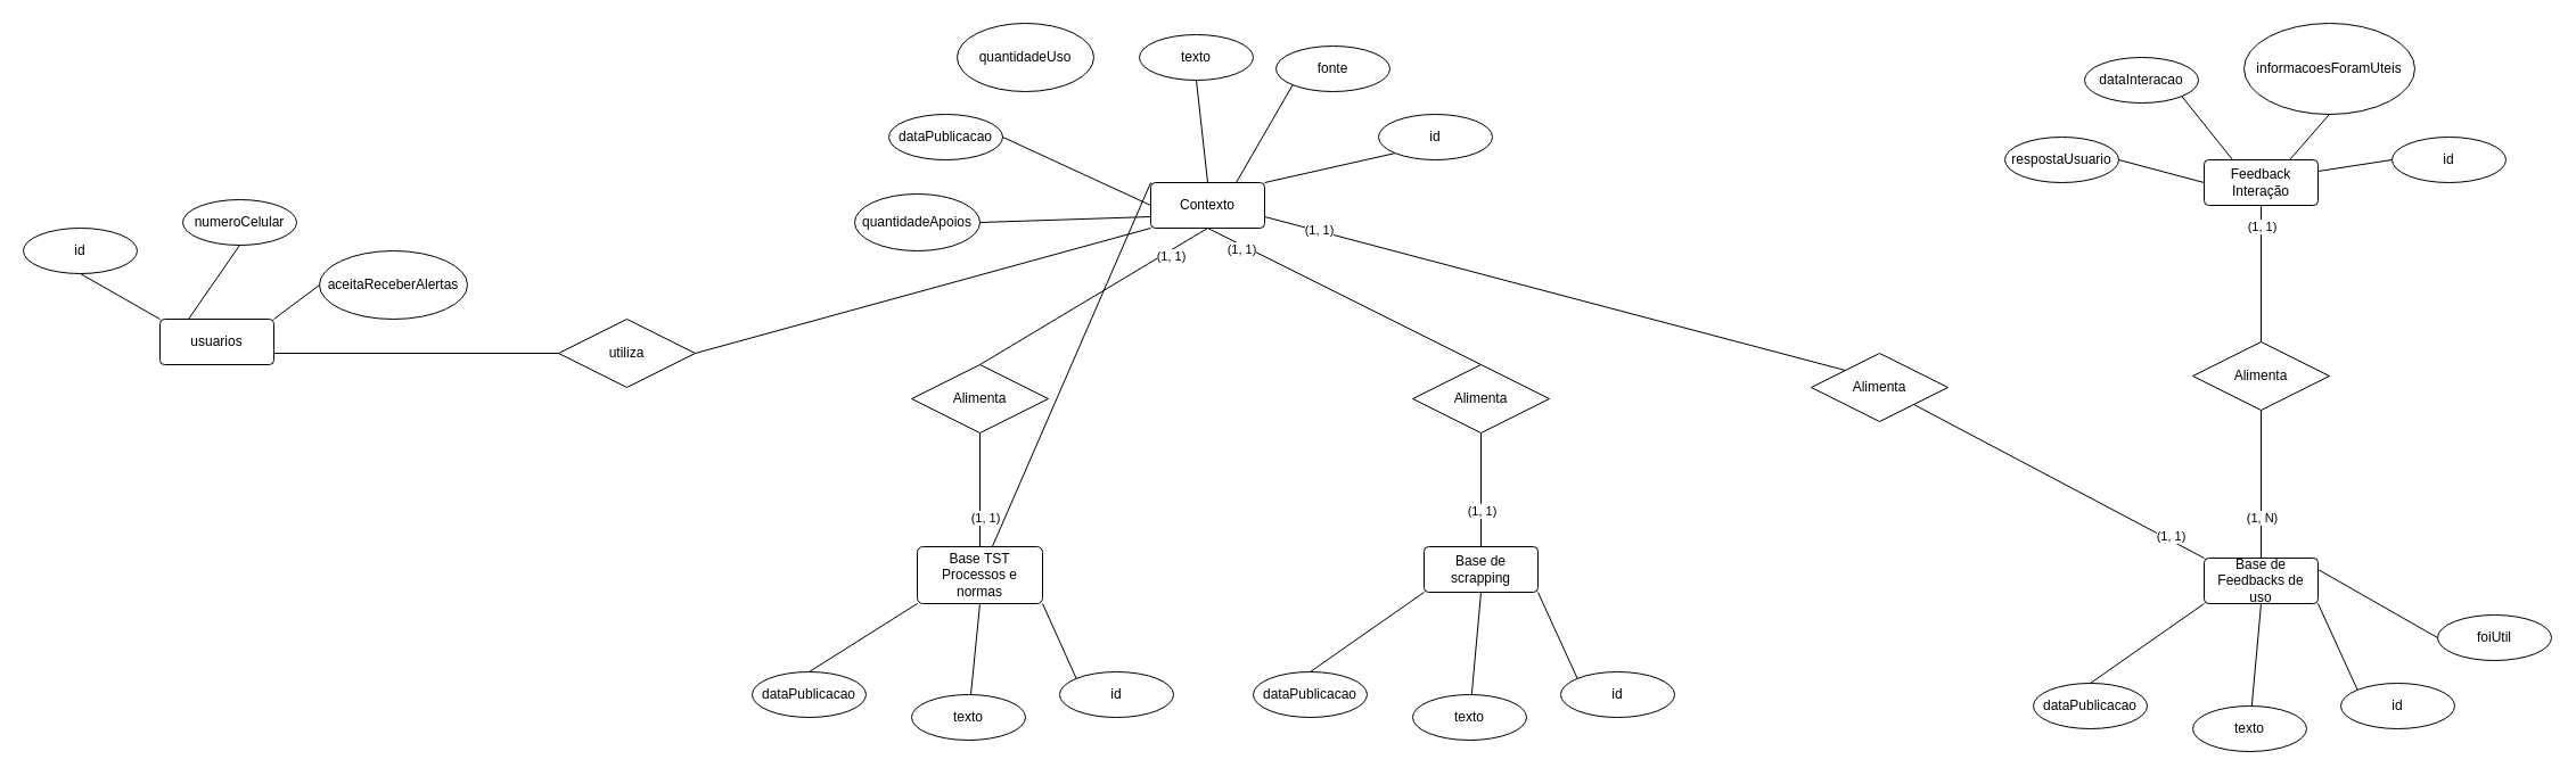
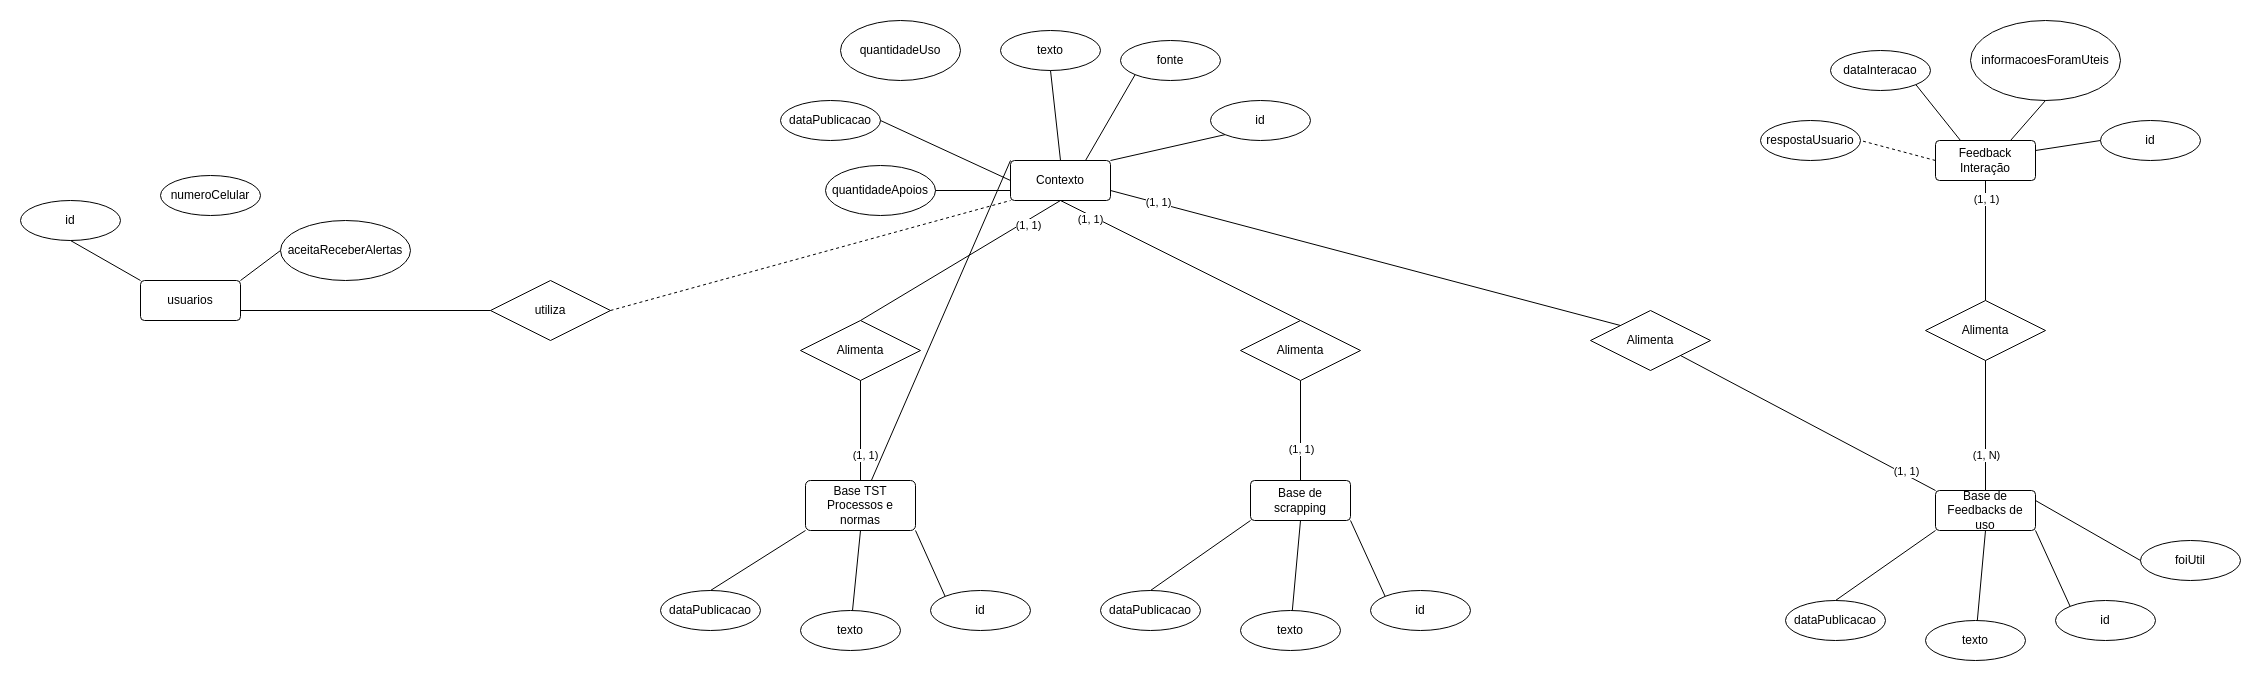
  <mxCell id="0" />
  <mxCell id="1" parent="0" />
  <mxCell id="2" value="texto" style="ellipse;whiteSpace=wrap;html=1;align=center;" parent="1" vertex="1"><mxGeometry x="1000" y="30" width="100" height="40" as="geometry" /></mxCell>
  <mxCell id="3" value="Contexto" style="rounded=1;arcSize=10;whiteSpace=wrap;html=1;align=center;" parent="1" vertex="1"><mxGeometry x="1010" y="160" width="100" height="40" as="geometry" /></mxCell>
  <mxCell id="4" value="" style="endArrow=none;html=1;rounded=0;entryX=0.5;entryY=1;entryDx=0;entryDy=0;exitX=0.5;exitY=0;exitDx=0;exitDy=0;" parent="1" source="3" target="2" edge="1"><mxGeometry width="50" height="50" relative="1" as="geometry"><mxPoint x="1360" y="240" as="sourcePoint" /><mxPoint x="1410" y="190" as="targetPoint" /></mxGeometry></mxCell>
  <mxCell id="5" value="fonte" style="ellipse;whiteSpace=wrap;html=1;align=center;" parent="1" vertex="1"><mxGeometry x="1120" y="40" width="100" height="40" as="geometry" /></mxCell>
  <mxCell id="6" value="" style="endArrow=none;html=1;rounded=0;entryX=0;entryY=1;entryDx=0;entryDy=0;exitX=0.75;exitY=0;exitDx=0;exitDy=0;" parent="1" source="3" target="5" edge="1"><mxGeometry width="50" height="50" relative="1" as="geometry"><mxPoint x="1255" y="206" as="sourcePoint" /><mxPoint x="1190" y="120" as="targetPoint" /></mxGeometry></mxCell>
  <mxCell id="7" value="id" style="ellipse;whiteSpace=wrap;html=1;align=center;" parent="1" vertex="1"><mxGeometry x="1210" y="100" width="100" height="40" as="geometry" /></mxCell>
  <mxCell id="8" value="" style="endArrow=none;html=1;rounded=0;entryX=0;entryY=1;entryDx=0;entryDy=0;exitX=1;exitY=0;exitDx=0;exitDy=0;" parent="1" source="3" target="7" edge="1"><mxGeometry width="50" height="50" relative="1" as="geometry"><mxPoint x="1220" y="270" as="sourcePoint" /><mxPoint x="1270" y="220" as="targetPoint" /></mxGeometry></mxCell>
  <mxCell id="9" value="quantidadeUso" style="ellipse;whiteSpace=wrap;html=1;align=center;" parent="1" vertex="1"><mxGeometry y="20" width="120" height="60" as="geometry" x="840" /></mxCell>
  <mxCell id="10" value="" style="endArrow=none;html=1;rounded=0;exitX=0;exitY=0;exitDx=0;exitDy=0;" parent="1" source="3" target="13" edge="1"><mxGeometry width="50" height="50" relative="1" as="geometry"><mxPoint x="1070" y="170" as="sourcePoint" /><mxPoint x="1050" y="80" as="targetPoint" /></mxGeometry></mxCell>
  <mxCell id="11" value="dataPublicacao" style="ellipse;whiteSpace=wrap;html=1;align=center;" parent="1" vertex="1"><mxGeometry x="780" y="100" width="100" height="40" as="geometry" /></mxCell>
  <mxCell id="12" value="" style="endArrow=none;html=1;rounded=0;entryX=1;entryY=0.5;entryDx=0;entryDy=0;exitX=0;exitY=0.5;exitDx=0;exitDy=0;" parent="1" source="3" target="11" edge="1"><mxGeometry width="50" height="50" relative="1" as="geometry"><mxPoint x="1020" y="170" as="sourcePoint" /><mxPoint x="920" y="90" as="targetPoint" /></mxGeometry></mxCell>
  <mxCell id="13" value="Base TST Processos e normas" style="rounded=1;arcSize=10;whiteSpace=wrap;html=1;align=center;" parent="1" vertex="1"><mxGeometry x="805" y="480" width="110" height="50" as="geometry" /></mxCell>
  <mxCell id="14" value="id" style="ellipse;whiteSpace=wrap;html=1;align=center;" parent="1" vertex="1"><mxGeometry x="930" y="590" width="100" height="40" as="geometry" /></mxCell>
  <mxCell id="15" value="" style="endArrow=none;html=1;rounded=0;entryX=0;entryY=0;entryDx=0;entryDy=0;exitX=1;exitY=1;exitDx=0;exitDy=0;" parent="1" source="13" target="14" edge="1"><mxGeometry width="50" height="50" relative="1" as="geometry"><mxPoint x="970" y="496" as="sourcePoint" /><mxPoint x="1085" y="470" as="targetPoint" /></mxGeometry></mxCell>
  <mxCell id="16" value="texto" style="ellipse;whiteSpace=wrap;html=1;align=center;" parent="1" vertex="1"><mxGeometry x="800" y="610" width="100" height="40" as="geometry" /></mxCell>
  <mxCell id="17" value="" style="endArrow=none;html=1;rounded=0;exitX=0.5;exitY=1;exitDx=0;exitDy=0;" parent="1" source="13" target="16" edge="1"><mxGeometry width="50" height="50" relative="1" as="geometry"><mxPoint x="920" y="530" as="sourcePoint" /><mxPoint x="955" y="606" as="targetPoint" /></mxGeometry></mxCell>
  <mxCell id="18" value="dataPublicacao" style="ellipse;whiteSpace=wrap;html=1;align=center;" parent="1" vertex="1"><mxGeometry x="660" y="590" width="100" height="40" as="geometry" /></mxCell>
  <mxCell id="19" value="" style="endArrow=none;html=1;rounded=0;exitX=0;exitY=1;exitDx=0;exitDy=0;entryX=0.5;entryY=0;entryDx=0;entryDy=0;" parent="1" source="13" target="18" edge="1"><mxGeometry width="50" height="50" relative="1" as="geometry"><mxPoint x="870" y="530" as="sourcePoint" /><mxPoint x="862" y="620" as="targetPoint" /></mxGeometry></mxCell>
  <mxCell id="20" value="Alimenta" style="shape=rhombus;perimeter=rhombusPerimeter;whiteSpace=wrap;html=1;align=center;" parent="1" vertex="1"><mxGeometry x="800" y="320" width="120" height="60" as="geometry" /></mxCell>
  <mxCell id="21" value="" style="endArrow=none;html=1;rounded=0;exitX=0.5;exitY=1;exitDx=0;exitDy=0;entryX=0.5;entryY=0;entryDx=0;entryDy=0;" parent="1" source="20" target="13" edge="1"><mxGeometry width="50" height="50" relative="1" as="geometry"><mxPoint x="950" y="530" as="sourcePoint" /><mxPoint x="942" y="470" as="targetPoint" /></mxGeometry></mxCell>
  <mxCell id="22" value="(1, 1)" style="edgeLabel;html=1;align=center;verticalAlign=middle;resizable=0;points=[];" parent="21" vertex="1" connectable="0"><mxGeometry x="0.487" y="4" relative="1" as="geometry"><mxPoint as="offset" /></mxGeometry></mxCell>
  <mxCell id="23" value="" style="endArrow=none;html=1;rounded=0;exitX=0.5;exitY=1;exitDx=0;exitDy=0;entryX=0.5;entryY=0;entryDx=0;entryDy=0;" parent="1" source="3" target="20" edge="1"><mxGeometry width="50" height="50" relative="1" as="geometry"><mxPoint x="1190" y="260" as="sourcePoint" /><mxPoint x="1190" y="360" as="targetPoint" /></mxGeometry></mxCell>
  <mxCell id="24" value="(1, 1)" style="edgeLabel;html=1;align=center;verticalAlign=middle;resizable=0;points=[];" parent="23" vertex="1" connectable="0"><mxGeometry x="-0.653" y="3" relative="1" as="geometry"><mxPoint y="1" as="offset" /></mxGeometry></mxCell>
  <mxCell id="25" value="Base de scrapping" style="rounded=1;arcSize=10;whiteSpace=wrap;html=1;align=center;" parent="1" vertex="1"><mxGeometry x="1250" y="480" width="100" height="40" as="geometry" /></mxCell>
  <mxCell id="26" value="id" style="ellipse;whiteSpace=wrap;html=1;align=center;" parent="1" vertex="1"><mxGeometry x="1370" y="590" width="100" height="40" as="geometry" /></mxCell>
  <mxCell id="27" value="" style="endArrow=none;html=1;rounded=0;entryX=0;entryY=0;entryDx=0;entryDy=0;exitX=1;exitY=1;exitDx=0;exitDy=0;" parent="1" source="25" target="26" edge="1"><mxGeometry width="50" height="50" relative="1" as="geometry"><mxPoint x="1410" y="496" as="sourcePoint" /><mxPoint x="1525" y="470" as="targetPoint" /></mxGeometry></mxCell>
  <mxCell id="28" value="texto" style="ellipse;whiteSpace=wrap;html=1;align=center;" parent="1" vertex="1"><mxGeometry x="1240" y="610" width="100" height="40" as="geometry" /></mxCell>
  <mxCell id="29" value="" style="endArrow=none;html=1;rounded=0;exitX=0.5;exitY=1;exitDx=0;exitDy=0;" parent="1" source="25" target="28" edge="1"><mxGeometry width="50" height="50" relative="1" as="geometry"><mxPoint x="1360" y="530" as="sourcePoint" /><mxPoint x="1395" y="606" as="targetPoint" /></mxGeometry></mxCell>
  <mxCell id="30" value="dataPublicacao" style="ellipse;whiteSpace=wrap;html=1;align=center;" parent="1" vertex="1"><mxGeometry x="1100" y="590" width="100" height="40" as="geometry" /></mxCell>
  <mxCell id="31" value="" style="endArrow=none;html=1;rounded=0;exitX=0;exitY=1;exitDx=0;exitDy=0;entryX=0.5;entryY=0;entryDx=0;entryDy=0;" parent="1" source="25" target="30" edge="1"><mxGeometry width="50" height="50" relative="1" as="geometry"><mxPoint x="1310" y="530" as="sourcePoint" /><mxPoint x="1302" y="620" as="targetPoint" /></mxGeometry></mxCell>
  <mxCell id="32" value="" style="endArrow=none;html=1;rounded=0;exitX=0.5;exitY=0;exitDx=0;exitDy=0;entryX=0.5;entryY=1;entryDx=0;entryDy=0;" parent="1" source="25" target="36" edge="1"><mxGeometry width="50" height="50" relative="1" as="geometry"><mxPoint x="950" y="390" as="sourcePoint" /><mxPoint x="870" y="490" as="targetPoint" /></mxGeometry></mxCell>
  <mxCell id="33" value="(1, 1)" style="edgeLabel;html=1;align=center;verticalAlign=middle;resizable=0;points=[];" parent="32" vertex="1" connectable="0"><mxGeometry x="-0.369" relative="1" as="geometry"><mxPoint as="offset" /></mxGeometry></mxCell>
- <mxCell id="34" value="quantidadeApoios" style="ellipse;whiteSpace=wrap;html=1;align=center;" parent="1" vertex="1"><mxGeometry x="750" y="170" width="110" height="50" as="geometry" /></mxCell>
+ <mxCell id="34" value="quantidadeApoios" style="ellipse;whiteSpace=wrap;html=1;align=center;" parent="1" vertex="1"><mxGeometry x="825" y="165" width="110" height="50" as="geometry" /></mxCell>
  <mxCell id="35" value="" style="endArrow=none;html=1;rounded=0;entryX=0;entryY=0.75;entryDx=0;entryDy=0;exitX=1;exitY=0.5;exitDx=0;exitDy=0;" parent="1" source="34" target="3" edge="1"><mxGeometry width="50" height="50" relative="1" as="geometry"><mxPoint x="800" y="330" as="sourcePoint" /><mxPoint x="850" y="280" as="targetPoint" /></mxGeometry></mxCell>
  <mxCell id="36" value="Alimenta" style="shape=rhombus;perimeter=rhombusPerimeter;whiteSpace=wrap;html=1;align=center;" parent="1" vertex="1"><mxGeometry x="1240" y="320" width="120" height="60" as="geometry" /></mxCell>
  <mxCell id="37" value="" style="endArrow=none;html=1;rounded=0;exitX=0.5;exitY=0;exitDx=0;exitDy=0;entryX=0.5;entryY=1;entryDx=0;entryDy=0;" parent="1" source="36" target="3" edge="1"><mxGeometry width="50" height="50" relative="1" as="geometry"><mxPoint x="1070" y="210" as="sourcePoint" /><mxPoint x="870" y="330" as="targetPoint" /></mxGeometry></mxCell>
  <mxCell id="38" value="(1, 1)" style="edgeLabel;html=1;align=center;verticalAlign=middle;resizable=0;points=[];" parent="37" vertex="1" connectable="0"><mxGeometry x="0.744" y="3" relative="1" as="geometry"><mxPoint as="offset" /></mxGeometry></mxCell>
  <mxCell id="39" value="Feedback Interação" style="rounded=1;arcSize=10;whiteSpace=wrap;html=1;align=center;" parent="1" vertex="1"><mxGeometry x="1935" y="140" width="100" height="40" as="geometry" /></mxCell>
  <mxCell id="40" value="id" style="ellipse;whiteSpace=wrap;html=1;align=center;" parent="1" vertex="1"><mxGeometry x="2100" y="120" width="100" height="40" as="geometry" /></mxCell>
  <mxCell id="41" value="informacoesForamUteis" style="ellipse;whiteSpace=wrap;html=1;align=center;" parent="1" vertex="1"><mxGeometry x="1970" y="20" width="150" height="80" as="geometry" /></mxCell>
  <mxCell id="42" value="dataInteracao" style="ellipse;whiteSpace=wrap;html=1;align=center;" parent="1" vertex="1"><mxGeometry x="1830" y="50" width="100" height="40" as="geometry" /></mxCell>
  <mxCell id="43" value="respostaUsuario" style="ellipse;whiteSpace=wrap;html=1;align=center;" parent="1" vertex="1"><mxGeometry x="1760" y="120" width="100" height="40" as="geometry" /></mxCell>
  <mxCell id="44" value="Base de Feedbacks de uso" style="rounded=1;arcSize=10;whiteSpace=wrap;html=1;align=center;" parent="1" vertex="1"><mxGeometry x="1935" y="490" width="100" height="40" as="geometry" /></mxCell>
  <mxCell id="45" value="id" style="ellipse;whiteSpace=wrap;html=1;align=center;" parent="1" vertex="1"><mxGeometry x="2055" y="600" width="100" height="40" as="geometry" /></mxCell>
  <mxCell id="46" value="" style="endArrow=none;html=1;rounded=0;entryX=0;entryY=0;entryDx=0;entryDy=0;exitX=1;exitY=1;exitDx=0;exitDy=0;" parent="1" source="44" target="45" edge="1"><mxGeometry width="50" height="50" relative="1" as="geometry"><mxPoint x="2095" y="506" as="sourcePoint" /><mxPoint x="2210" y="480" as="targetPoint" /></mxGeometry></mxCell>
  <mxCell id="47" value="texto" style="ellipse;whiteSpace=wrap;html=1;align=center;" parent="1" vertex="1"><mxGeometry x="1925" y="620" width="100" height="40" as="geometry" /></mxCell>
  <mxCell id="48" value="" style="endArrow=none;html=1;rounded=0;exitX=0.5;exitY=1;exitDx=0;exitDy=0;" parent="1" source="44" target="47" edge="1"><mxGeometry width="50" height="50" relative="1" as="geometry"><mxPoint x="2045" y="540" as="sourcePoint" /><mxPoint x="2080" y="616" as="targetPoint" /></mxGeometry></mxCell>
  <mxCell id="49" value="dataPublicacao" style="ellipse;whiteSpace=wrap;html=1;align=center;" parent="1" vertex="1"><mxGeometry x="1785" y="600" width="100" height="40" as="geometry" /></mxCell>
  <mxCell id="50" value="" style="endArrow=none;html=1;rounded=0;exitX=0;exitY=1;exitDx=0;exitDy=0;entryX=0.5;entryY=0;entryDx=0;entryDy=0;" parent="1" source="44" target="49" edge="1"><mxGeometry width="50" height="50" relative="1" as="geometry"><mxPoint x="1995" y="540" as="sourcePoint" /><mxPoint x="1987" y="630" as="targetPoint" /></mxGeometry></mxCell>
  <mxCell id="51" value="Alimenta" style="shape=rhombus;perimeter=rhombusPerimeter;whiteSpace=wrap;html=1;align=center;" parent="1" vertex="1"><mxGeometry x="1925" y="300" width="120" height="60" as="geometry" /></mxCell>
  <mxCell id="52" value="" style="endArrow=none;html=1;rounded=0;exitX=0.5;exitY=0;exitDx=0;exitDy=0;entryX=0.5;entryY=1;entryDx=0;entryDy=0;" parent="1" source="51" target="39" edge="1"><mxGeometry width="50" height="50" relative="1" as="geometry"><mxPoint x="1820" y="400" as="sourcePoint" /><mxPoint x="1820" y="300" as="targetPoint" /></mxGeometry></mxCell>
  <mxCell id="53" value="(1, 1)" style="edgeLabel;html=1;align=center;verticalAlign=middle;resizable=0;points=[];" parent="52" vertex="1" connectable="0"><mxGeometry x="0.702" relative="1" as="geometry"><mxPoint as="offset" /></mxGeometry></mxCell>
  <mxCell id="54" value="" style="endArrow=none;html=1;rounded=0;exitX=0.5;exitY=0;exitDx=0;exitDy=0;entryX=0.5;entryY=1;entryDx=0;entryDy=0;" parent="1" source="44" target="51" edge="1"><mxGeometry width="50" height="50" relative="1" as="geometry"><mxPoint x="2070" y="520" as="sourcePoint" /><mxPoint x="2070" y="400" as="targetPoint" /></mxGeometry></mxCell>
  <mxCell id="55" value="(1, N)" style="edgeLabel;html=1;align=center;verticalAlign=middle;resizable=0;points=[];" parent="54" vertex="1" connectable="0"><mxGeometry x="-0.452" relative="1" as="geometry"><mxPoint as="offset" /></mxGeometry></mxCell>
- <mxCell id="56" value="" style="endArrow=none;html=1;rounded=0;exitX=0;exitY=0.5;exitDx=0;exitDy=0;entryX=1;entryY=0.5;entryDx=0;entryDy=0;" parent="1" source="39" target="43" edge="1"><mxGeometry width="50" height="50" relative="1" as="geometry"><mxPoint x="1995" y="310" as="sourcePoint" /><mxPoint x="1995" y="190" as="targetPoint" /></mxGeometry></mxCell>
+ <mxCell id="56" value="" style="endArrow=none;html=1;rounded=0;exitX=0;exitY=0.5;exitDx=0;exitDy=0;entryX=1;entryY=0.5;entryDx=0;entryDy=0;dashed=1;" parent="1" source="39" target="43" edge="1"><mxGeometry width="50" height="50" relative="1" as="geometry"><mxPoint x="1995" y="310" as="sourcePoint" /><mxPoint x="1995" y="190" as="targetPoint" /></mxGeometry></mxCell>
  <mxCell id="57" value="" style="endArrow=none;html=1;rounded=0;exitX=0.25;exitY=0;exitDx=0;exitDy=0;entryX=1;entryY=1;entryDx=0;entryDy=0;" parent="1" source="39" target="42" edge="1"><mxGeometry width="50" height="50" relative="1" as="geometry"><mxPoint x="1945" y="170" as="sourcePoint" /><mxPoint x="1870" y="150" as="targetPoint" /></mxGeometry></mxCell>
  <mxCell id="58" value="" style="endArrow=none;html=1;rounded=0;exitX=0.75;exitY=0;exitDx=0;exitDy=0;entryX=0.5;entryY=1;entryDx=0;entryDy=0;" parent="1" source="39" target="41" edge="1"><mxGeometry width="50" height="50" relative="1" as="geometry"><mxPoint x="1970" y="150" as="sourcePoint" /><mxPoint x="1925" y="94" as="targetPoint" /></mxGeometry></mxCell>
  <mxCell id="59" value="" style="endArrow=none;html=1;rounded=0;entryX=0;entryY=0.5;entryDx=0;entryDy=0;exitX=1;exitY=0.25;exitDx=0;exitDy=0;" parent="1" source="39" target="40" edge="1"><mxGeometry width="50" height="50" relative="1" as="geometry"><mxPoint x="2070" y="150" as="sourcePoint" /><mxPoint x="2055" y="110" as="targetPoint" /></mxGeometry></mxCell>
  <mxCell id="60" value="foiUtil" style="ellipse;whiteSpace=wrap;html=1;align=center;" parent="1" vertex="1"><mxGeometry x="2140" y="540" width="100" height="40" as="geometry" /></mxCell>
  <mxCell id="61" value="" style="endArrow=none;html=1;rounded=0;entryX=0;entryY=0.5;entryDx=0;entryDy=0;exitX=1;exitY=0.25;exitDx=0;exitDy=0;" parent="1" source="44" target="60" edge="1"><mxGeometry width="50" height="50" relative="1" as="geometry"><mxPoint x="2045" y="540" as="sourcePoint" /><mxPoint x="2080" y="616" as="targetPoint" /></mxGeometry></mxCell>
  <mxCell id="62" value="Alimenta" style="shape=rhombus;perimeter=rhombusPerimeter;whiteSpace=wrap;html=1;align=center;" parent="1" vertex="1"><mxGeometry x="1590" y="310" width="120" height="60" as="geometry" /></mxCell>
  <mxCell id="63" value="" style="endArrow=none;html=1;rounded=0;exitX=0;exitY=0;exitDx=0;exitDy=0;entryX=1;entryY=1;entryDx=0;entryDy=0;" parent="1" source="44" target="62" edge="1"><mxGeometry width="50" height="50" relative="1" as="geometry"><mxPoint x="1995" y="500" as="sourcePoint" /><mxPoint x="1995" y="370" as="targetPoint" /></mxGeometry></mxCell>
  <mxCell id="64" value="(1, 1)" style="edgeLabel;html=1;align=center;verticalAlign=middle;resizable=0;points=[];" parent="63" vertex="1" connectable="0"><mxGeometry x="-0.76" y="-3" relative="1" as="geometry"><mxPoint as="offset" /></mxGeometry></mxCell>
  <mxCell id="65" value="" style="endArrow=none;html=1;rounded=0;exitX=0;exitY=0;exitDx=0;exitDy=0;entryX=1;entryY=0.75;entryDx=0;entryDy=0;" parent="1" source="62" target="3" edge="1"><mxGeometry width="50" height="50" relative="1" as="geometry"><mxPoint x="1945" y="500" as="sourcePoint" /><mxPoint x="1690" y="365" as="targetPoint" /></mxGeometry></mxCell>
  <mxCell id="66" value="(1, 1)" style="edgeLabel;html=1;align=center;verticalAlign=middle;resizable=0;points=[];" parent="65" vertex="1" connectable="0"><mxGeometry x="0.814" y="-1" relative="1" as="geometry"><mxPoint as="offset" /></mxGeometry></mxCell>
  <mxCell id="67" value="usuarios" style="rounded=1;arcSize=10;whiteSpace=wrap;html=1;align=center;" vertex="1" parent="1"><mxGeometry x="140" y="280" width="100" height="40" as="geometry" /></mxCell>
  <mxCell id="68" value="id" style="ellipse;whiteSpace=wrap;html=1;align=center;" vertex="1" parent="1"><mxGeometry x="20" y="200" width="100" height="40" as="geometry" /></mxCell>
  <mxCell id="69" value="numeroCelular" style="ellipse;whiteSpace=wrap;html=1;align=center;" vertex="1" parent="1"><mxGeometry x="160" y="175" width="100" height="40" as="geometry" /></mxCell>
  <mxCell id="70" value="aceitaReceberAlertas" style="ellipse;whiteSpace=wrap;html=1;align=center;" vertex="1" parent="1"><mxGeometry x="280" y="220" width="130" height="60" as="geometry" /></mxCell>
  <mxCell id="71" value="" style="endArrow=none;html=1;rounded=0;entryX=0.5;entryY=1;entryDx=0;entryDy=0;exitX=0;exitY=0;exitDx=0;exitDy=0;" edge="1" parent="1" source="67" target="68"><mxGeometry width="50" height="50" relative="1" as="geometry"><mxPoint x="430" y="380" as="sourcePoint" /><mxPoint x="480" y="330" as="targetPoint" /></mxGeometry></mxCell>
- <mxCell id="72" value="" style="endArrow=none;html=1;rounded=0;entryX=0.5;entryY=1;entryDx=0;entryDy=0;exitX=0.25;exitY=0;exitDx=0;exitDy=0;" edge="1" parent="1" source="67" target="69"><mxGeometry width="50" height="50" relative="1" as="geometry"><mxPoint x="150" y="290" as="sourcePoint" /><mxPoint x="80" y="250" as="targetPoint" /></mxGeometry></mxCell>
  <mxCell id="73" value="" style="endArrow=none;html=1;rounded=0;entryX=0;entryY=0.5;entryDx=0;entryDy=0;exitX=1;exitY=0;exitDx=0;exitDy=0;" edge="1" parent="1" source="67" target="70"><mxGeometry width="50" height="50" relative="1" as="geometry"><mxPoint x="175" y="290" as="sourcePoint" /><mxPoint x="220" y="225" as="targetPoint" /></mxGeometry></mxCell>
  <mxCell id="74" value="utiliza" style="shape=rhombus;perimeter=rhombusPerimeter;whiteSpace=wrap;html=1;align=center;" vertex="1" parent="1"><mxGeometry x="490" y="280" width="120" height="60" as="geometry" /></mxCell>
  <mxCell id="75" value="" style="endArrow=none;html=1;rounded=0;exitX=1;exitY=0.75;exitDx=0;exitDy=0;entryX=0;entryY=0.5;entryDx=0;entryDy=0;" edge="1" parent="1" source="67" target="74"><mxGeometry width="50" height="50" relative="1" as="geometry"><mxPoint x="570" y="290" as="sourcePoint" /><mxPoint x="620" y="240" as="targetPoint" /></mxGeometry></mxCell>
- <mxCell id="76" value="" style="endArrow=none;html=1;rounded=0;entryX=0;entryY=1;entryDx=0;entryDy=0;exitX=1;exitY=0.5;exitDx=0;exitDy=0;" edge="1" parent="1" source="74" target="3"><mxGeometry width="50" height="50" relative="1" as="geometry"><mxPoint x="580" y="300" as="sourcePoint" /><mxPoint x="630" y="250" as="targetPoint" /></mxGeometry></mxCell>
+ <mxCell id="76" value="" style="endArrow=none;html=1;rounded=0;entryX=0;entryY=1;entryDx=0;entryDy=0;exitX=1;exitY=0.5;exitDx=0;exitDy=0;dashed=1;" edge="1" parent="1" source="74" target="3"><mxGeometry width="50" height="50" relative="1" as="geometry"><mxPoint x="580" y="300" as="sourcePoint" /><mxPoint x="630" y="250" as="targetPoint" /></mxGeometry></mxCell>
